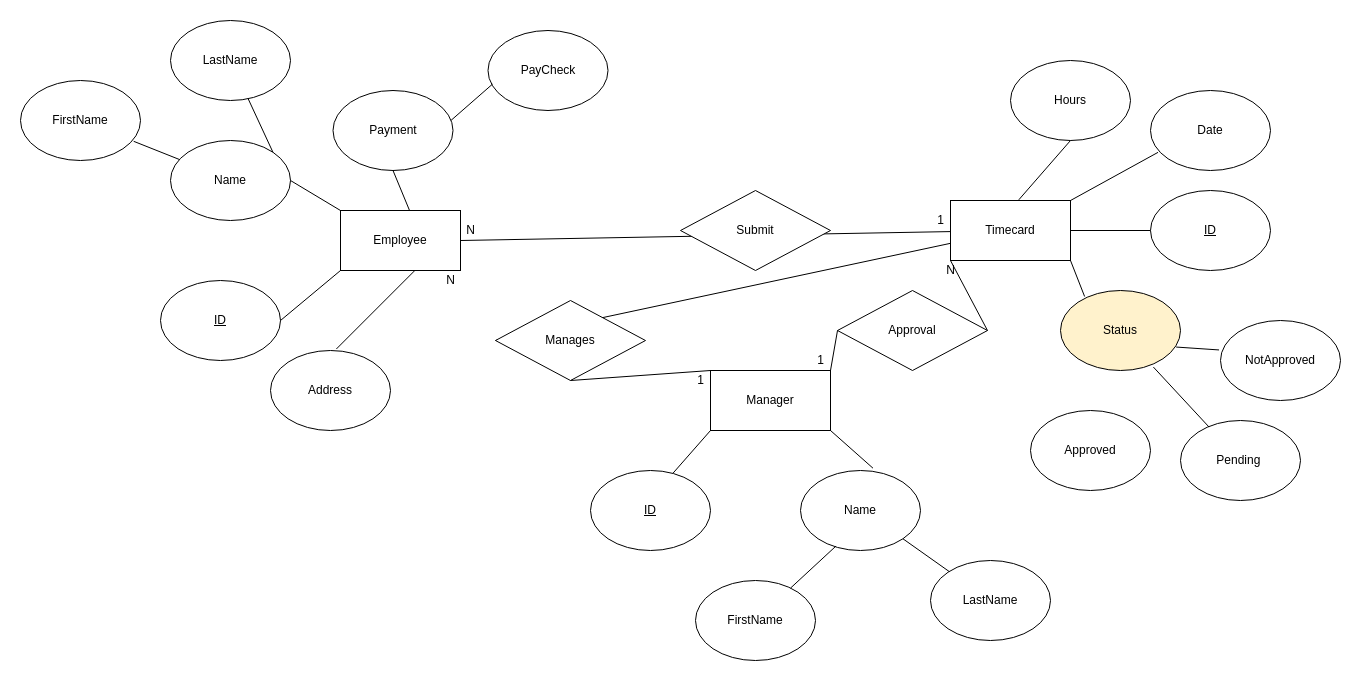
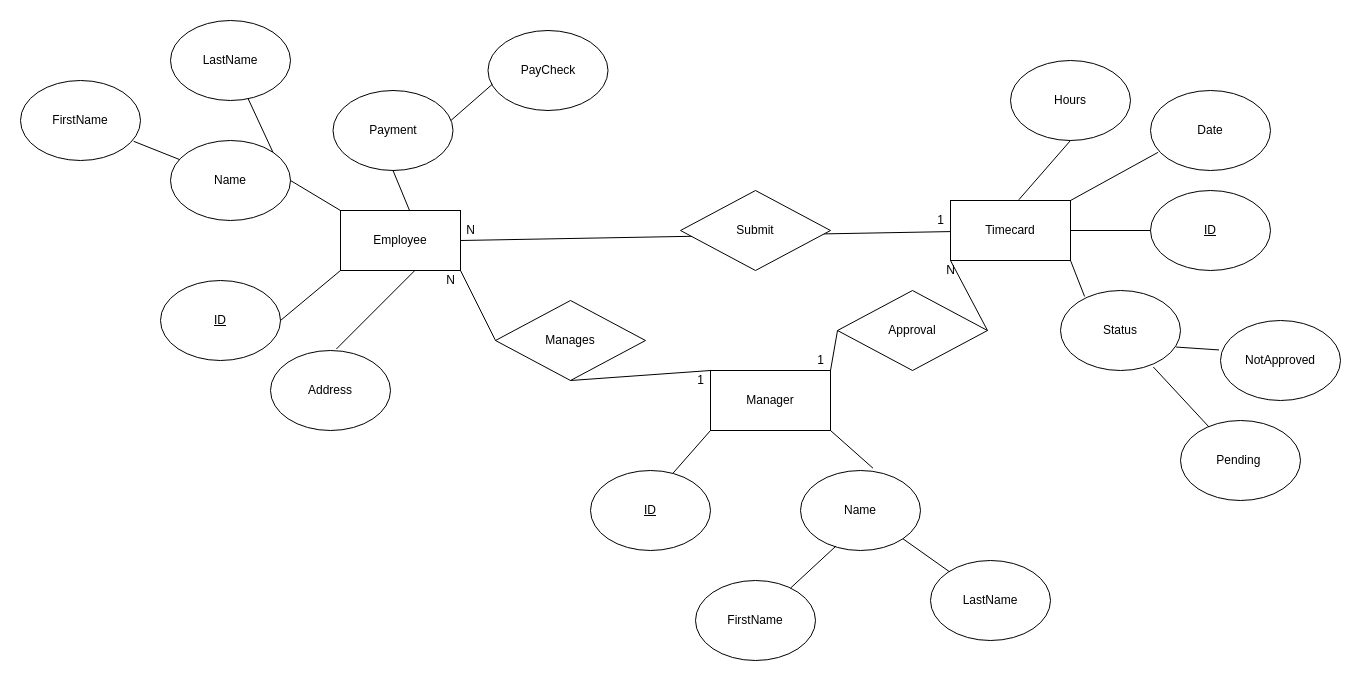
  <mxCell id="0" />
  <mxCell id="1" parent="0" />
  <mxCell id="2" value="Employee" style="rounded=0;whiteSpace=wrap;html=1;" parent="1" vertex="1"><mxGeometry x="340" y="210" width="120" height="60" as="geometry" /></mxCell>
  <mxCell id="3" value="Manager" style="rounded=0;whiteSpace=wrap;html=1;" parent="1" vertex="1"><mxGeometry x="710" y="370" width="120" height="60" as="geometry" /></mxCell>
  <mxCell id="4" value="Timecard" style="rounded=0;whiteSpace=wrap;html=1;" parent="1" vertex="1"><mxGeometry x="950" y="200" width="120" height="60" as="geometry" /></mxCell>
  <mxCell id="5" value="ID" style="ellipse;whiteSpace=wrap;html=1;fontStyle=4" parent="1" vertex="1"><mxGeometry y="280" width="120" height="80" as="geometry" x="160" /></mxCell>
  <mxCell id="6" value="Name" style="ellipse;whiteSpace=wrap;html=1;" parent="1" vertex="1"><mxGeometry x="170" y="140" width="120" height="80" as="geometry" /></mxCell>
  <mxCell id="7" value="Address&lt;span style=&quot;color: rgba(0 , 0 , 0 , 0) ; font-family: monospace ; font-size: 0px&quot;&gt;%3CmxGraphModel%3E%3Croot%3E%3CmxCell%20id%3D%220%22%2F%3E%3CmxCell%20id%3D%221%22%20parent%3D%220%22%2F%3E%3CmxCell%20id%3D%222%22%20value%3D%22%22%20style%3D%22ellipse%3BwhiteSpace%3Dwrap%3Bhtml%3D1%3B%22%20vertex%3D%221%22%20parent%3D%221%22%3E%3CmxGeometry%20y%3D%22-20%22%20width%3D%22120%22%20height%3D%2280%22%20as%3D%22geometry%22%2F%3E%3C%2FmxCell%3E%3C%2Froot%3E%3C%2FmxGraphModel%3E&lt;/span&gt;" style="ellipse;whiteSpace=wrap;html=1;" parent="1" vertex="1"><mxGeometry x="270" y="350" width="120" height="80" as="geometry" /></mxCell>
  <mxCell id="8" value="ID" style="ellipse;whiteSpace=wrap;html=1;fontStyle=4" parent="1" vertex="1"><mxGeometry x="1150" width="120" height="80" as="geometry" y="190" /></mxCell>
  <mxCell id="9" value="Date" style="ellipse;whiteSpace=wrap;html=1;" parent="1" vertex="1"><mxGeometry x="1150" y="90" width="120" height="80" as="geometry" /></mxCell>
  <mxCell id="10" value="Hours" style="ellipse;whiteSpace=wrap;html=1;" parent="1" vertex="1"><mxGeometry x="1010" y="60" width="120" height="80" as="geometry" /></mxCell>
  <mxCell id="11" value="Name" style="ellipse;whiteSpace=wrap;html=1;" parent="1" vertex="1"><mxGeometry x="800" y="470" width="120" height="80" as="geometry" /></mxCell>
  <mxCell id="12" value="ID" style="ellipse;whiteSpace=wrap;html=1;fontStyle=4" parent="1" vertex="1"><mxGeometry x="590" y="470" width="120" height="80" as="geometry" /></mxCell>
- <mxCell id="13" value="Status" style="ellipse;whiteSpace=wrap;html=1;fillColor=#fff2cc;" parent="1" vertex="1"><mxGeometry x="1060" y="290" width="120" height="80" as="geometry" /></mxCell>
+ <mxCell id="13" value="Status" style="ellipse;whiteSpace=wrap;html=1;" parent="1" vertex="1"><mxGeometry x="1060" y="290" width="120" height="80" as="geometry" /></mxCell>
  <mxCell id="14" value="FirstName" style="ellipse;whiteSpace=wrap;html=1;" parent="1" vertex="1"><mxGeometry x="20" y="80" width="120" height="80" as="geometry" /></mxCell>
  <mxCell id="15" value="LastName" style="ellipse;whiteSpace=wrap;html=1;" parent="1" vertex="1"><mxGeometry x="170" y="20" width="120" height="80" as="geometry" /></mxCell>
  <mxCell id="16" value="" style="endArrow=none;html=1;exitX=1;exitY=0;exitDx=0;exitDy=0;" parent="1" source="6" target="15" edge="1"><mxGeometry width="50" height="50" relative="1" as="geometry"><mxPoint x="440" y="200" as="sourcePoint" /><mxPoint x="490" y="150" as="targetPoint" /><Array as="points" /></mxGeometry></mxCell>
  <mxCell id="17" value="FirstName" style="ellipse;whiteSpace=wrap;html=1;" parent="1" vertex="1"><mxGeometry x="695" y="580" width="120" height="80" as="geometry" /></mxCell>
  <mxCell id="18" value="LastName" style="ellipse;whiteSpace=wrap;html=1;" parent="1" vertex="1"><mxGeometry x="930" y="560" width="120" height="80" as="geometry" /></mxCell>
  <mxCell id="19" value="" style="endArrow=none;html=1;entryX=0.296;entryY=0.944;entryDx=0;entryDy=0;entryPerimeter=0;" parent="1" source="17" target="11" edge="1"><mxGeometry width="50" height="50" relative="1" as="geometry"><mxPoint x="520" y="640" as="sourcePoint" /><mxPoint x="570" y="590" as="targetPoint" /></mxGeometry></mxCell>
  <mxCell id="20" value="" style="endArrow=none;html=1;entryX=1;entryY=1;entryDx=0;entryDy=0;" parent="1" source="18" target="11" edge="1"><mxGeometry width="50" height="50" relative="1" as="geometry"><mxPoint x="620.005" y="640.299" as="sourcePoint" /><mxPoint x="674.36" y="580" as="targetPoint" /></mxGeometry></mxCell>
  <mxCell id="21" value="" style="endArrow=none;html=1;exitX=1;exitY=0.5;exitDx=0;exitDy=0;" parent="1" source="2" target="4" edge="1"><mxGeometry width="50" height="50" relative="1" as="geometry"><mxPoint x="730" y="255" as="sourcePoint" /><mxPoint x="780" y="205" as="targetPoint" /></mxGeometry></mxCell>
  <mxCell id="22" value="Submit" style="rhombus;whiteSpace=wrap;html=1;" parent="1" vertex="1"><mxGeometry x="680" width="150" height="80" as="geometry" y="190" /></mxCell>
  <mxCell id="23" value="N" style="text;html=1;align=center;verticalAlign=middle;resizable=0;points=[];autosize=1;" parent="1" vertex="1"><mxGeometry x="460" y="220" width="20" height="20" as="geometry" /></mxCell>
  <mxCell id="24" value="1" style="text;html=1;align=center;verticalAlign=middle;resizable=0;points=[];autosize=1;" parent="1" vertex="1"><mxGeometry x="930" y="210" width="20" height="20" as="geometry" /></mxCell>
  <mxCell id="25" value="NotApproved" style="ellipse;whiteSpace=wrap;html=1;" parent="1" vertex="1"><mxGeometry x="1220" y="320" width="120" height="80" as="geometry" /></mxCell>
  <mxCell id="26" value="Pending&amp;nbsp;" style="ellipse;whiteSpace=wrap;html=1;" parent="1" vertex="1"><mxGeometry x="1180" y="420" width="120" height="80" as="geometry" /></mxCell>
- <mxCell id="27" value="Approved" style="ellipse;whiteSpace=wrap;html=1;" parent="1" vertex="1"><mxGeometry x="1030" y="410" width="120" height="80" as="geometry" /></mxCell>
  <mxCell id="28" value="" style="endArrow=none;html=1;exitX=0.774;exitY=0.957;exitDx=0;exitDy=0;exitPerimeter=0;entryX=0.238;entryY=0.082;entryDx=0;entryDy=0;entryPerimeter=0;" parent="1" source="13" target="26" edge="1"><mxGeometry width="50" height="50" relative="1" as="geometry"><mxPoint x="1150" y="420" as="sourcePoint" /><mxPoint x="1200" y="370" as="targetPoint" /></mxGeometry></mxCell>
  <mxCell id="29" value="" style="endArrow=none;html=1;exitX=0.964;exitY=0.707;exitDx=0;exitDy=0;exitPerimeter=0;entryX=-0.012;entryY=0.368;entryDx=0;entryDy=0;entryPerimeter=0;" parent="1" source="13" target="25" edge="1"><mxGeometry width="50" height="50" relative="1" as="geometry"><mxPoint x="1170" y="365" as="sourcePoint" /><mxPoint x="1220" y="315" as="targetPoint" /></mxGeometry></mxCell>
- <mxCell id="30" value="" style="endArrow=none;html=1;exitX=0;exitY=0.5;exitDx=0;exitDy=0;" parent="1" source="31" target="4" edge="1"><mxGeometry width="50" height="50" relative="1" as="geometry"><mxPoint x="600" y="340" as="sourcePoint" /><mxPoint x="650" y="290" as="targetPoint" /></mxGeometry></mxCell>
+ <mxCell id="30" value="" style="endArrow=none;html=1;exitX=0;exitY=0.5;exitDx=0;exitDy=0;entryX=1;entryY=1;entryDx=0;entryDy=0;" parent="1" source="31" target="2" edge="1"><mxGeometry width="50" height="50" relative="1" as="geometry"><mxPoint x="600" y="340" as="sourcePoint" /><mxPoint x="650" y="290" as="targetPoint" /></mxGeometry></mxCell>
  <mxCell id="31" value="Manages" style="rhombus;whiteSpace=wrap;html=1;" parent="1" vertex="1"><mxGeometry x="495" y="300" width="150" height="80" as="geometry" /></mxCell>
  <mxCell id="32" value="" style="endArrow=none;html=1;exitX=0;exitY=0;exitDx=0;exitDy=0;entryX=0.5;entryY=1;entryDx=0;entryDy=0;" parent="1" source="3" target="31" edge="1"><mxGeometry width="50" height="50" relative="1" as="geometry"><mxPoint x="710" y="370" as="sourcePoint" /><mxPoint x="560" y="260" as="targetPoint" /></mxGeometry></mxCell>
  <mxCell id="33" value="N" style="text;html=1;align=center;verticalAlign=middle;resizable=0;points=[];autosize=1;" parent="1" vertex="1"><mxGeometry x="440" y="270" width="20" height="20" as="geometry" /></mxCell>
  <mxCell id="34" value="1" style="text;html=1;align=center;verticalAlign=middle;resizable=0;points=[];autosize=1;" parent="1" vertex="1"><mxGeometry x="690" y="370" width="20" height="20" as="geometry" /></mxCell>
  <mxCell id="35" value="Approval" style="rhombus;whiteSpace=wrap;html=1;" parent="1" vertex="1"><mxGeometry x="837" y="290" width="150" height="80" as="geometry" /></mxCell>
  <mxCell id="36" value="" style="endArrow=none;html=1;entryX=0;entryY=0.5;entryDx=0;entryDy=0;" parent="1" target="35" edge="1"><mxGeometry width="50" height="50" relative="1" as="geometry"><mxPoint x="830" y="370" as="sourcePoint" /><mxPoint x="880" y="320" as="targetPoint" /></mxGeometry></mxCell>
  <mxCell id="37" value="1" style="text;html=1;align=center;verticalAlign=middle;resizable=0;points=[];autosize=1;" parent="1" vertex="1"><mxGeometry x="810" y="350" width="20" height="20" as="geometry" /></mxCell>
  <mxCell id="38" value="" style="endArrow=none;html=1;exitX=1;exitY=0.5;exitDx=0;exitDy=0;" parent="1" source="35" edge="1"><mxGeometry width="50" height="50" relative="1" as="geometry"><mxPoint x="900" y="310" as="sourcePoint" /><mxPoint x="950" y="260" as="targetPoint" /></mxGeometry></mxCell>
  <mxCell id="39" value="N" style="text;html=1;align=center;verticalAlign=middle;resizable=0;points=[];autosize=1;" parent="1" vertex="1"><mxGeometry x="940" y="260" width="20" height="20" as="geometry" /></mxCell>
  <mxCell id="40" value="Payment" style="ellipse;whiteSpace=wrap;html=1;" parent="1" vertex="1"><mxGeometry x="332.5" y="90" width="120" height="80" as="geometry" /></mxCell>
  <mxCell id="41" value="PayCheck" style="ellipse;whiteSpace=wrap;html=1;" parent="1" vertex="1"><mxGeometry x="487.5" y="30" width="120" height="80" as="geometry" /></mxCell>
  <mxCell id="42" value="" style="endArrow=none;html=1;entryX=0.037;entryY=0.671;entryDx=0;entryDy=0;entryPerimeter=0;exitX=0.984;exitY=0.373;exitDx=0;exitDy=0;exitPerimeter=0;" parent="1" source="40" target="41" edge="1"><mxGeometry width="50" height="50" relative="1" as="geometry"><mxPoint x="472.5" y="130" as="sourcePoint" /><mxPoint x="522.5" y="80" as="targetPoint" /></mxGeometry></mxCell>
  <mxCell id="43" value="" style="endArrow=none;html=1;entryX=0.063;entryY=0.773;entryDx=0;entryDy=0;entryPerimeter=0;" parent="1" target="9" edge="1"><mxGeometry width="50" height="50" relative="1" as="geometry"><mxPoint x="1070" y="200" as="sourcePoint" /><mxPoint x="1120" y="150" as="targetPoint" /></mxGeometry></mxCell>
  <mxCell id="44" value="" style="endArrow=none;html=1;entryX=0;entryY=0.5;entryDx=0;entryDy=0;" parent="1" target="8" edge="1"><mxGeometry width="50" height="50" relative="1" as="geometry"><mxPoint x="1070" y="230" as="sourcePoint" /><mxPoint x="1120" y="180" as="targetPoint" /></mxGeometry></mxCell>
  <mxCell id="45" value="" style="endArrow=none;html=1;exitX=0.201;exitY=0.075;exitDx=0;exitDy=0;exitPerimeter=0;" parent="1" source="13" edge="1"><mxGeometry width="50" height="50" relative="1" as="geometry"><mxPoint x="1020" y="310" as="sourcePoint" /><mxPoint x="1070" y="260" as="targetPoint" /></mxGeometry></mxCell>
  <mxCell id="46" value="" style="endArrow=none;html=1;entryX=0.5;entryY=1;entryDx=0;entryDy=0;exitX=0.569;exitY=-0.011;exitDx=0;exitDy=0;exitPerimeter=0;" parent="1" source="4" target="10" edge="1"><mxGeometry width="50" height="50" relative="1" as="geometry"><mxPoint x="1010" y="200" as="sourcePoint" /><mxPoint x="1060" y="150" as="targetPoint" /></mxGeometry></mxCell>
  <mxCell id="47" value="" style="endArrow=none;html=1;entryX=0.5;entryY=1;entryDx=0;entryDy=0;exitX=0.576;exitY=0.003;exitDx=0;exitDy=0;exitPerimeter=0;" parent="1" source="2" target="40" edge="1"><mxGeometry width="50" height="50" relative="1" as="geometry"><mxPoint x="400" y="210" as="sourcePoint" /><mxPoint x="450" y="160" as="targetPoint" /></mxGeometry></mxCell>
  <mxCell id="48" value="" style="endArrow=none;html=1;entryX=0;entryY=0;entryDx=0;entryDy=0;exitX=1;exitY=0.5;exitDx=0;exitDy=0;" parent="1" source="6" target="2" edge="1"><mxGeometry width="50" height="50" relative="1" as="geometry"><mxPoint x="265" y="240" as="sourcePoint" /><mxPoint x="315" as="targetPoint" y="190" /></mxGeometry></mxCell>
  <mxCell id="49" value="" style="endArrow=none;html=1;entryX=0.618;entryY=1.003;entryDx=0;entryDy=0;exitX=0.549;exitY=-0.019;exitDx=0;exitDy=0;exitPerimeter=0;entryPerimeter=0;" parent="1" source="7" target="2" edge="1"><mxGeometry width="50" height="50" relative="1" as="geometry"><mxPoint x="370" y="300" as="sourcePoint" /><mxPoint x="420" y="250" as="targetPoint" /></mxGeometry></mxCell>
  <mxCell id="50" value="" style="endArrow=none;html=1;exitX=1;exitY=0.5;exitDx=0;exitDy=0;" parent="1" source="5" edge="1"><mxGeometry width="50" height="50" relative="1" as="geometry"><mxPoint x="290" y="320" as="sourcePoint" /><mxPoint x="340" y="270" as="targetPoint" /></mxGeometry></mxCell>
  <mxCell id="51" value="" style="endArrow=none;html=1;entryX=0.604;entryY=-0.029;entryDx=0;entryDy=0;entryPerimeter=0;" parent="1" target="11" edge="1"><mxGeometry width="50" height="50" relative="1" as="geometry"><mxPoint x="830" y="430" as="sourcePoint" /><mxPoint x="880" y="380" as="targetPoint" /></mxGeometry></mxCell>
  <mxCell id="52" value="" style="endArrow=none;html=1;entryX=0;entryY=1;entryDx=0;entryDy=0;exitX=0.688;exitY=0.033;exitDx=0;exitDy=0;exitPerimeter=0;" parent="1" source="12" target="3" edge="1"><mxGeometry width="50" height="50" relative="1" as="geometry"><mxPoint x="690" y="470" as="sourcePoint" /><mxPoint x="740" y="420" as="targetPoint" /></mxGeometry></mxCell>
  <mxCell id="53" value="" style="endArrow=none;html=1;exitX=0.075;exitY=0.238;exitDx=0;exitDy=0;exitPerimeter=0;entryX=0.943;entryY=0.76;entryDx=0;entryDy=0;entryPerimeter=0;" parent="1" source="6" target="14" edge="1"><mxGeometry width="50" height="50" relative="1" as="geometry"><mxPoint x="90" as="sourcePoint" y="190" /><mxPoint x="140" y="140" as="targetPoint" /></mxGeometry></mxCell>
